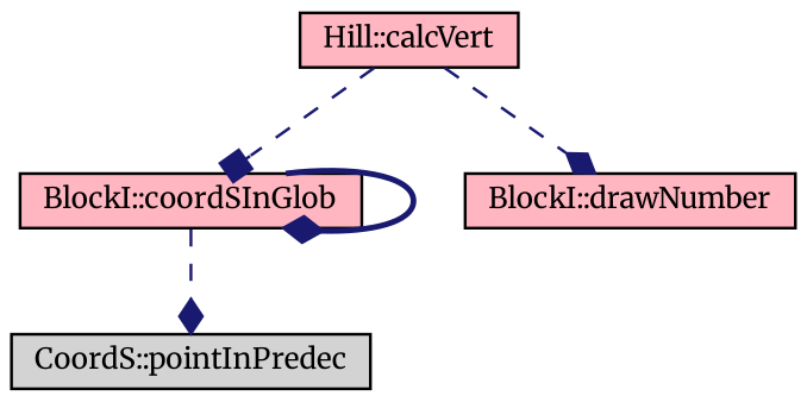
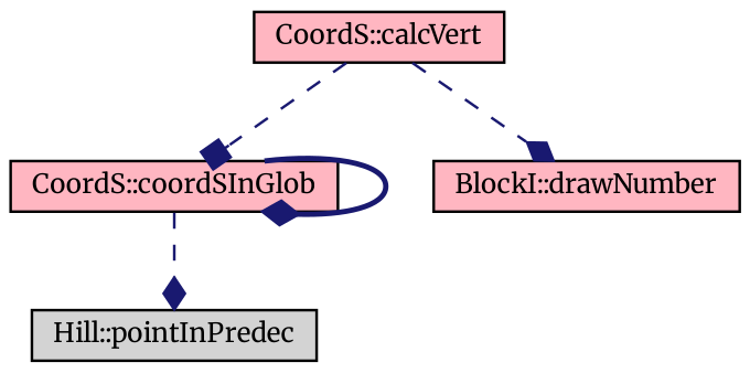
  digraph {
    fontname=Merriweather
    rankdir=TB
    node [color=black fillcolor=lightpink fontname=Merriweather fontsize=10 shape=record style=filled]
    edge [arrowhead=diamond color=midnightblue fontname=Merriweather fontsize=10 labelfontname=Helvetica labelfontsize=10 style=dashed]
-   n1 [fontcolor=black height=0.2 label="Hill::calcVert" width=0.4]
-   n2 [height=0.2 label="BlockI::coordSInGlob" width=0.4]
+   n1 [fontcolor=black height=0.2 label="CoordS::calcVert" width=0.4]
+   n2 [height=0.2 label="CoordS::coordSInGlob" width=0.4]
    n3 [height=0.2 label="BlockI::drawNumber" width=0.4]
-   n4 [fillcolor=lightgrey height=0.2 label="CoordS::pointInPredec" width=0.4]
+   n4 [fillcolor=lightgrey height=0.2 label="Hill::pointInPredec" width=0.4]
    n1 -> n2 [arrowhead=box]
    n1 -> n3
    n2 -> n2 [style=bold]
    n2 -> n4
  }
